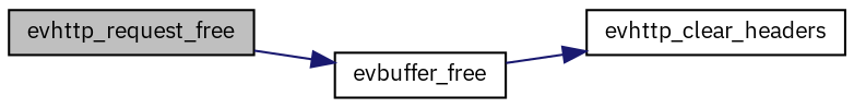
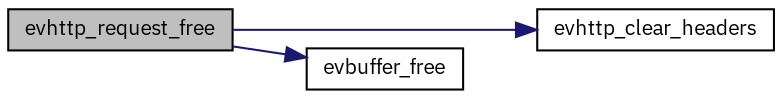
  digraph {
    fontname="IBM Plex Sans"
    rankdir=LR
    node [color=black fillcolor=white fontname="IBM Plex Sans" fontsize=10 shape=record style=filled]
    edge [color=midnightblue fontname="IBM Plex Sans" fontsize=10 labelfontname=Helvetica labelfontsize=10 style=solid]
    n1 [fillcolor=grey75 fontcolor=black height=0.2 label=evhttp_request_free width=0.4]
    n2 [height=0.2 label=evhttp_clear_headers width=0.4]
    n3 [height=0.2 label=evbuffer_free width=0.4]
-   n3 -> n2
+   n1 -> n2
    n1 -> n3
  }
